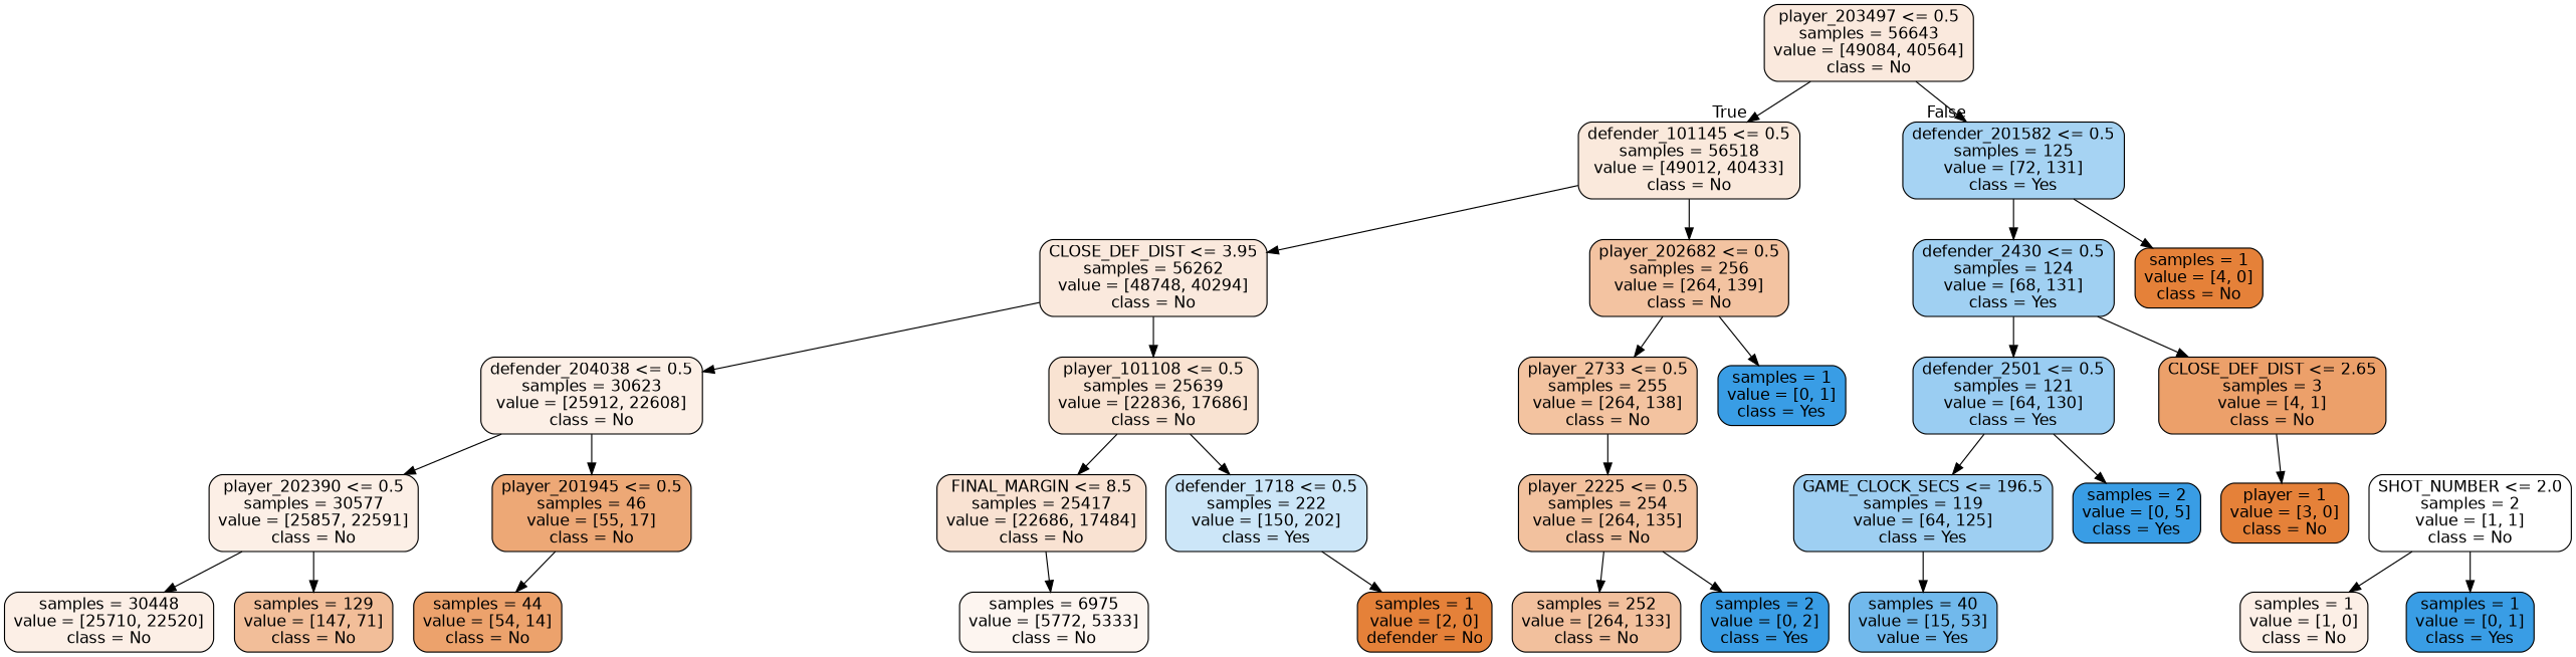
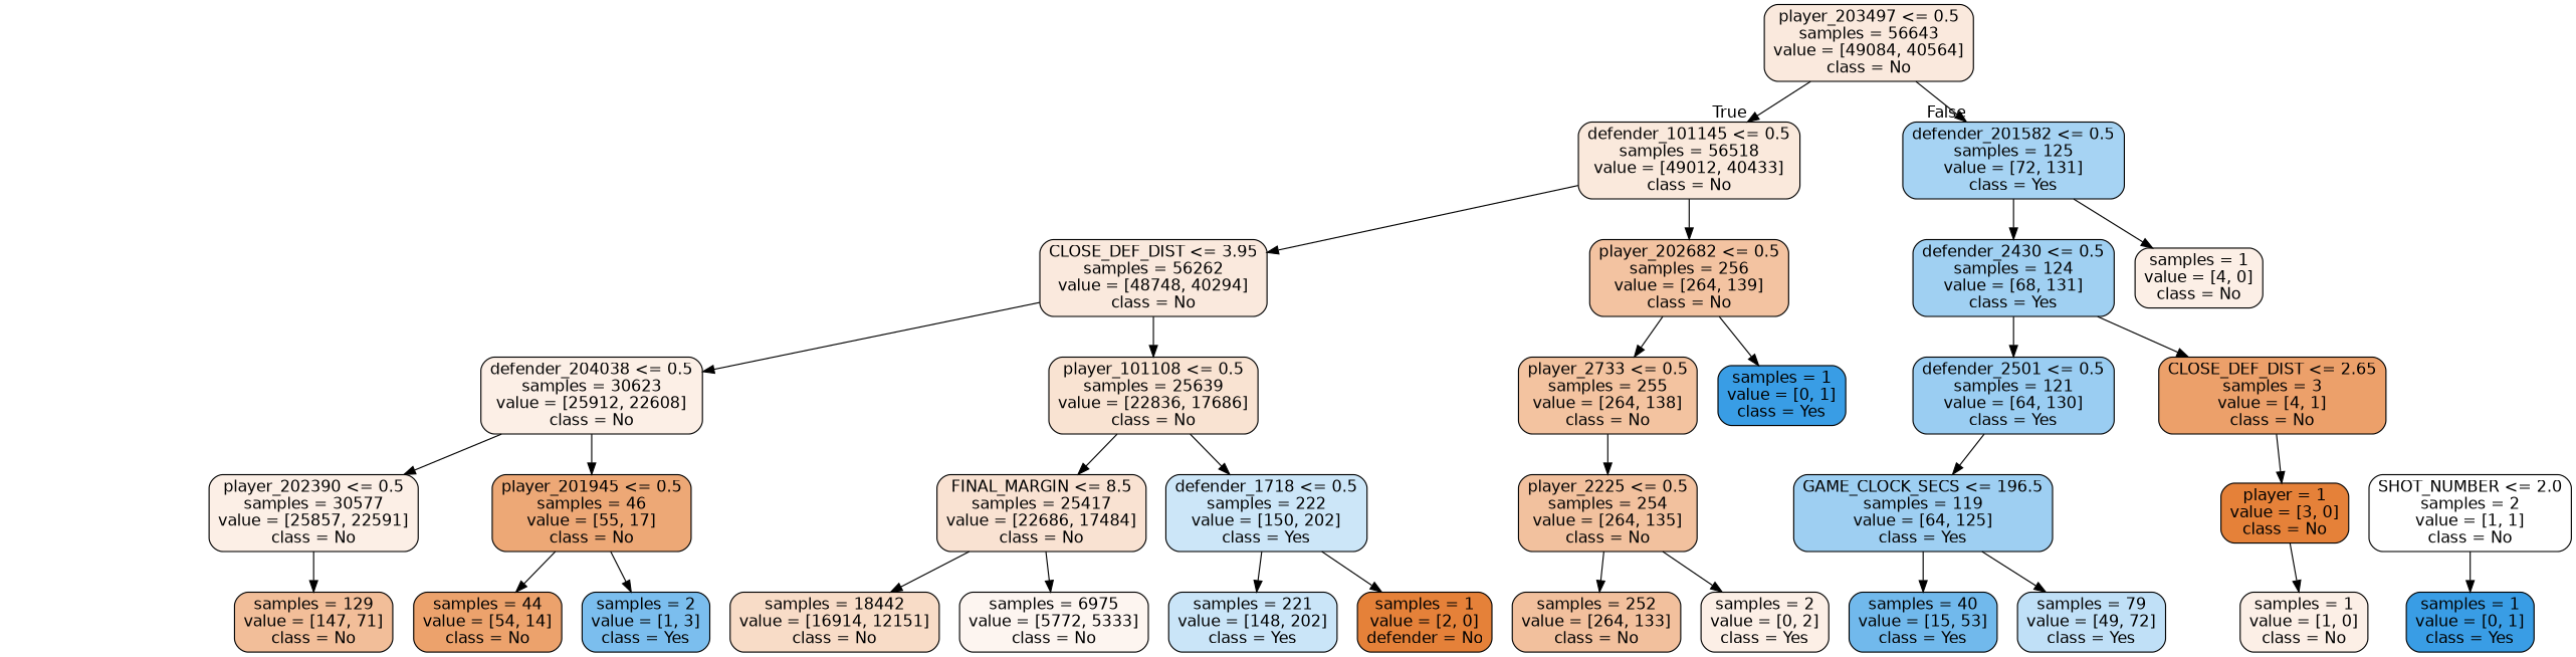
  digraph {
    node [color=black fillcolor="#fcefe6" fontname=helvetica shape=box style="filled, rounded"]
    edge [fontname=helvetica]
    n1 [fillcolor="#fae9dd" label="player_203497 <= 0.5\nsamples = 56643\nvalue = [49084, 40564]\nclass = No"]
    n2 [fillcolor="#fae9dc" label="defender_101145 <= 0.5\nsamples = 56518\nvalue = [49012, 40433]\nclass = No"]
    n3 [fillcolor="#a6d3f3" label="defender_201582 <= 0.5\nsamples = 125\nvalue = [72, 131]\nclass = Yes"]
    n4 [fillcolor="#fae9dd" label="CLOSE_DEF_DIST <= 3.95\nsamples = 56262\nvalue = [48748, 40294]\nclass = No"]
    n5 [fillcolor="#f3c3a1" label="player_202682 <= 0.5\nsamples = 256\nvalue = [264, 139]\nclass = No"]
    n6 [fillcolor="#a0d0f2" label="defender_2430 <= 0.5\nsamples = 124\nvalue = [68, 131]\nclass = Yes"]
-   n7 [fillcolor="#e58139" label="samples = 1\nvalue = [4, 0]\nclass = No"]
+   n7 [label="samples = 1\nvalue = [4, 0]\nclass = No"]
    n8 [label="defender_204038 <= 0.5\nsamples = 30623\nvalue = [25912, 22608]\nclass = No"]
    n9 [fillcolor="#f9e3d2" label="player_101108 <= 0.5\nsamples = 25639\nvalue = [22836, 17686]\nclass = No"]
    n10 [fillcolor="#f3c3a0" label="player_2733 <= 0.5\nsamples = 255\nvalue = [264, 138]\nclass = No"]
    n11 [fillcolor="#399de5" label="samples = 1\nvalue = [0, 1]\nclass = Yes"]
    n12 [label="player_202390 <= 0.5\nsamples = 30577\nvalue = [25857, 22591]\nclass = No"]
    n13 [fillcolor="#eda876" label="player_201945 <= 0.5\nsamples = 46\nvalue = [55, 17]\nclass = No"]
    n14 [fillcolor="#f9e2d2" label="FINAL_MARGIN <= 8.5\nsamples = 25417\nvalue = [22686, 17484]\nclass = No"]
    n15 [fillcolor="#cce6f8" label="defender_1718 <= 0.5\nsamples = 222\nvalue = [150, 202]\nclass = Yes"]
-   n16 [label="samples = 30448\nvalue = [25710, 22520]\nclass = No"]
    n17 [fillcolor="#f2be99" label="samples = 129\nvalue = [147, 71]\nclass = No"]
    n18 [fillcolor="#eca26c" label="samples = 44\nvalue = [54, 14]\nclass = No"]
+   n19 [fillcolor="#7bbeee" label="samples = 2\nvalue = [1, 3]\nclass = Yes"]
+   n20 [fillcolor="#f8dcc7" label="samples = 18442\nvalue = [16914, 12151]\nclass = No"]
    n21 [fillcolor="#fdf5f0" label="samples = 6975\nvalue = [5772, 5333]\nclass = No"]
+   n22 [fillcolor="#cae5f8" label="samples = 221\nvalue = [148, 202]\nclass = Yes"]
    n23 [fillcolor="#e58139" label="samples = 1\nvalue = [2, 0]\ndefender = No"]
    n24 [fillcolor="#f2c19e" label="player_2225 <= 0.5\nsamples = 254\nvalue = [264, 135]\nclass = No"]
    n25 [fillcolor="#f2c09d" label="samples = 252\nvalue = [264, 133]\nclass = No"]
-   n26 [fillcolor="#399de5" label="samples = 2\nvalue = [0, 2]\nclass = Yes"]
+   n26 [label="samples = 2\nvalue = [0, 2]\nclass = Yes"]
    n27 [fillcolor="#9acdf2" label="defender_2501 <= 0.5\nsamples = 121\nvalue = [64, 130]\nclass = Yes"]
    n28 [fillcolor="#eca06a" label="CLOSE_DEF_DIST <= 2.65\nsamples = 3\nvalue = [4, 1]\nclass = No"]
    n29 [fillcolor="#9ecff2" label="GAME_CLOCK_SECS <= 196.5\nsamples = 119\nvalue = [64, 125]\nclass = Yes"]
-   n30 [fillcolor="#399de5" label="samples = 2\nvalue = [0, 5]\nclass = Yes"]
    n31 [fillcolor="#e58139" label="player = 1\nvalue = [3, 0]\nclass = No"]
-   n32 [fillcolor="#71b9ec" label="samples = 40\nvalue = [15, 53]\nvalue = Yes"]
+   n32 [fillcolor="#71b9ec" label="samples = 40\nvalue = [15, 53]\nclass = Yes"]
+   n33 [fillcolor="#c0e0f7" label="samples = 79\nvalue = [49, 72]\nclass = Yes"]
    n34 [fillcolor="#ffffff" label="SHOT_NUMBER <= 2.0\nsamples = 2\nvalue = [1, 1]\nclass = No"]
    n35 [label="samples = 1\nvalue = [1, 0]\nclass = No"]
    n36 [fillcolor="#399de5" label="samples = 1\nvalue = [0, 1]\nclass = Yes"]
    n1 -> n2 [headlabel=True labelangle=45 labeldistance=2.5]
    n1 -> n3 [headlabel=False labelangle=-45 labeldistance=2.5]
    n2 -> n4
    n2 -> n5
    n3 -> n6
    n3 -> n7
    n4 -> n8
    n4 -> n9
    n5 -> n10
    n5 -> n11
    n6 -> n27
    n6 -> n28
    n8 -> n12
    n8 -> n13
    n9 -> n14
    n9 -> n15
    n10 -> n24
-   n12 -> n16
    n12 -> n17
    n13 -> n18
+   n13 -> n19
+   n14 -> n20
    n14 -> n21
+   n15 -> n22
    n15 -> n23
    n24 -> n25
    n24 -> n26
    n27 -> n29
-   n27 -> n30
    n28 -> n31
    n29 -> n32
-   n34 -> n35
+   n29 -> n33
+   n31 -> n35
    n34 -> n36
  }
